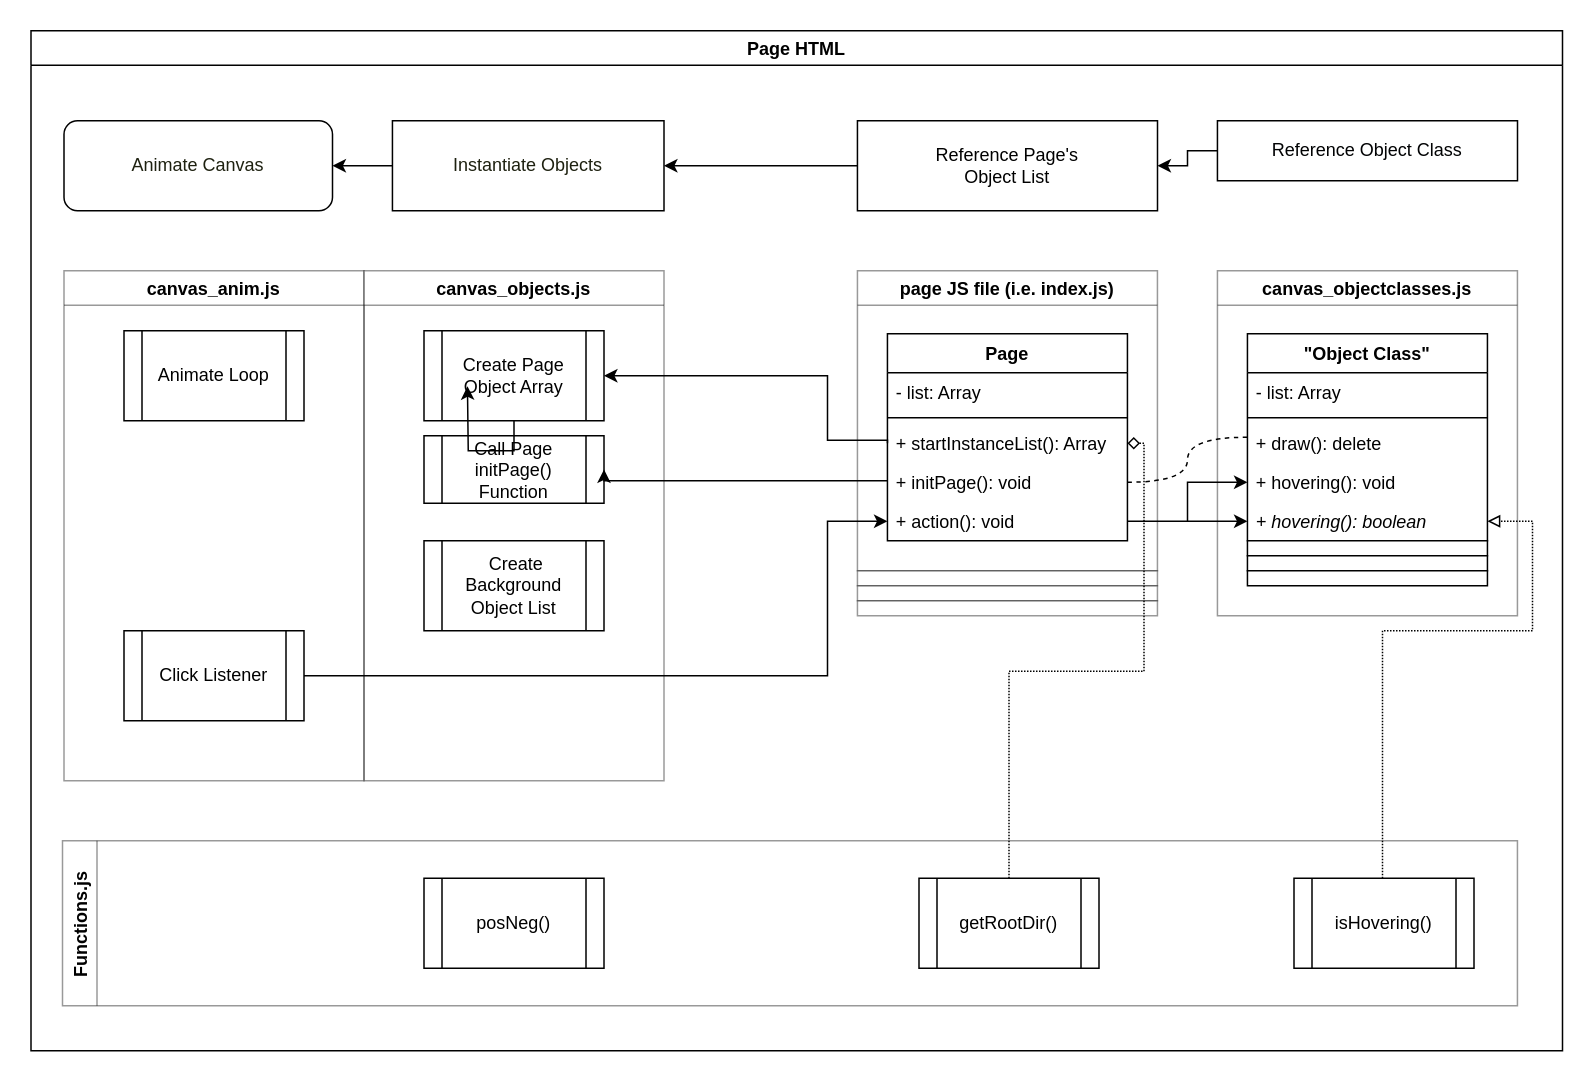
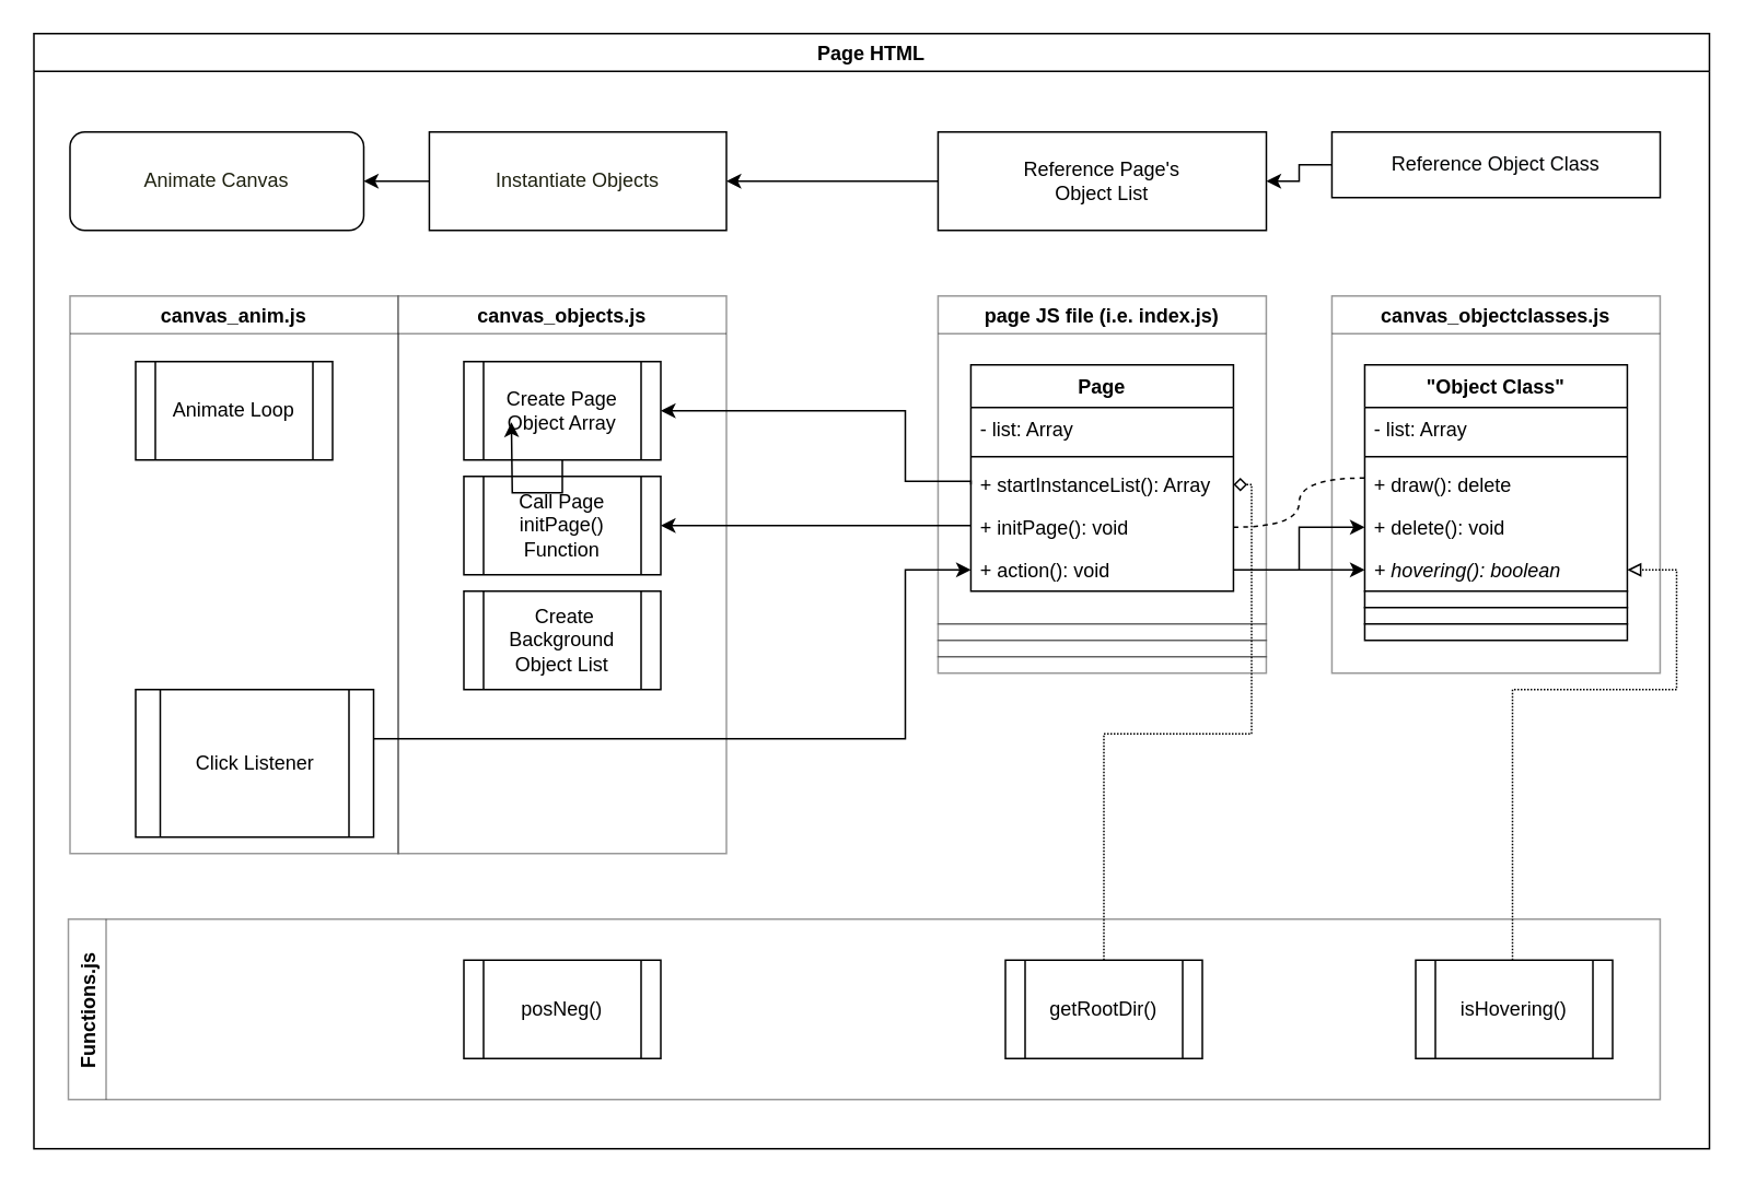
  <mxCell id="0" />
  <mxCell id="1" parent="0" />
  <mxCell id="2" value="Page HTML" style="swimlane;" parent="1" vertex="1"><mxGeometry x="20" y="20" width="1021" height="680" as="geometry" /></mxCell>
  <mxCell id="3" value="page JS file (i.e. index.js)" style="swimlane;startSize=23;rounded=0;opacity=40;" parent="2" vertex="1"><mxGeometry x="550.96" y="160" width="200" height="200" as="geometry" /></mxCell>
  <mxCell id="4" value="Page" style="swimlane;fontStyle=1;align=center;verticalAlign=top;childLayout=stackLayout;horizontal=1;startSize=26;horizontalStack=0;resizeParent=1;resizeParentMax=0;resizeLast=0;collapsible=1;marginBottom=0;" parent="3" vertex="1"><mxGeometry x="20" y="42" width="160" height="138" as="geometry" /></mxCell>
  <mxCell id="5" value="- list: Array" style="text;strokeColor=none;fillColor=none;align=left;verticalAlign=top;spacingLeft=4;spacingRight=4;overflow=hidden;rotatable=0;points=[[0,0.5],[1,0.5]];portConstraint=eastwest;" parent="4" vertex="1"><mxGeometry y="26" width="160" height="26" as="geometry" /></mxCell>
  <mxCell id="6" value="" style="line;strokeWidth=1;fillColor=none;align=left;verticalAlign=middle;spacingTop=-1;spacingLeft=3;spacingRight=3;rotatable=0;labelPosition=right;points=[];portConstraint=eastwest;" parent="4" vertex="1"><mxGeometry y="52" width="160" height="8" as="geometry" /></mxCell>
  <mxCell id="7" value="+ startInstanceList(): Array" style="text;strokeColor=none;fillColor=none;align=left;verticalAlign=top;spacingLeft=4;spacingRight=4;overflow=hidden;rotatable=0;points=[[0,0.5],[1,0.5]];portConstraint=eastwest;" parent="4" vertex="1"><mxGeometry y="60" width="160" height="26" as="geometry" /></mxCell>
  <mxCell id="8" value="+ initPage(): void" style="text;strokeColor=none;fillColor=none;align=left;verticalAlign=top;spacingLeft=4;spacingRight=4;overflow=hidden;rotatable=0;points=[[0,0.5],[1,0.5]];portConstraint=eastwest;" parent="4" vertex="1"><mxGeometry y="86" width="160" height="26" as="geometry" /></mxCell>
  <mxCell id="9" value="+ action(): void" style="text;strokeColor=none;fillColor=none;align=left;verticalAlign=top;spacingLeft=4;spacingRight=4;overflow=hidden;rotatable=0;points=[[0,0.5],[1,0.5]];portConstraint=eastwest;" parent="4" vertex="1"><mxGeometry y="112" width="160" height="26" as="geometry" /></mxCell>
  <mxCell id="10" value="canvas_anim.js" style="swimlane;strokeColor=default;opacity=40;rounded=0;" parent="2" vertex="1"><mxGeometry x="22" y="160" width="200" height="340" as="geometry"><mxRectangle x="240" y="400" width="120" height="23" as="alternateBounds" /></mxGeometry></mxCell>
- <mxCell id="11" value="Click Listener" style="shape=process;whiteSpace=wrap;html=1;backgroundOutline=1;" parent="10" vertex="1"><mxGeometry x="40" y="240" width="120" height="60" as="geometry" /></mxCell>
+ <mxCell id="11" value="Click Listener" style="shape=process;whiteSpace=wrap;html=1;backgroundOutline=1;" parent="10" vertex="1"><mxGeometry x="40" y="240" width="145" height="90" as="geometry" /></mxCell>
  <mxCell id="12" value="Animate Loop" style="shape=process;whiteSpace=wrap;html=1;backgroundOutline=1;" parent="10" vertex="1"><mxGeometry x="40" y="40" width="120" height="60" as="geometry" /></mxCell>
  <mxCell id="13" value="canvas_objects.js" style="swimlane;strokeColor=default;opacity=40;rounded=0;" parent="2" vertex="1"><mxGeometry x="222" y="160" width="200" height="340" as="geometry" /></mxCell>
  <mxCell id="14" value="&amp;nbsp;Create Background&lt;br&gt;Object List" style="shape=process;whiteSpace=wrap;html=1;backgroundOutline=1;" parent="13" vertex="1"><mxGeometry x="40" y="180" width="120" height="60" as="geometry" /></mxCell>
  <mxCell id="15" value="Create Page Object Array" style="shape=process;whiteSpace=wrap;html=1;backgroundOutline=1;" parent="13" vertex="1"><mxGeometry x="40" y="40" width="120" height="60" as="geometry" /></mxCell>
- <mxCell id="16" value="Call Page initPage() Function" style="shape=process;whiteSpace=wrap;html=1;backgroundOutline=1;" parent="13" vertex="1"><mxGeometry x="40" y="110" width="120" height="45" as="geometry" /></mxCell>
+ <mxCell id="16" value="Call Page initPage() Function" style="shape=process;whiteSpace=wrap;html=1;backgroundOutline=1;" parent="13" vertex="1"><mxGeometry x="40" y="110" width="120" height="60" as="geometry" /></mxCell>
  <mxCell id="17" style="edgeStyle=orthogonalEdgeStyle;rounded=0;orthogonalLoop=1;jettySize=auto;html=1;entryX=1;entryY=0.5;entryDx=0;entryDy=0;endArrow=classic;endFill=1;" parent="2" source="15" edge="1"><mxGeometry relative="1" as="geometry"><mxPoint x="290.96" y="237" as="targetPoint" /></mxGeometry></mxCell>
  <mxCell id="18" value="" style="edgeStyle=orthogonalEdgeStyle;rounded=0;orthogonalLoop=1;jettySize=auto;html=1;endArrow=classic;endFill=1;exitX=0;exitY=0.5;exitDx=0;exitDy=0;" parent="2" source="7" target="15" edge="1"><mxGeometry relative="1" as="geometry"><mxPoint x="530.96" y="230" as="sourcePoint" /><Array as="points"><mxPoint x="530.96" y="273" /><mxPoint x="530.96" y="230" /></Array></mxGeometry></mxCell>
  <mxCell id="19" value="canvas_objectclasses.js" style="swimlane;rounded=0;opacity=40;" parent="2" vertex="1"><mxGeometry x="790.96" y="160" width="200" height="230" as="geometry" /></mxCell>
  <mxCell id="20" value="&quot;Object Class&quot;" style="swimlane;fontStyle=1;align=center;verticalAlign=top;childLayout=stackLayout;horizontal=1;startSize=26;horizontalStack=0;resizeParent=1;resizeParentMax=0;resizeLast=0;collapsible=1;marginBottom=0;" parent="19" vertex="1"><mxGeometry x="20" y="42" width="160" height="138" as="geometry" /></mxCell>
  <mxCell id="21" value="- list: Array" style="text;strokeColor=none;fillColor=none;align=left;verticalAlign=top;spacingLeft=4;spacingRight=4;overflow=hidden;rotatable=0;points=[[0,0.5],[1,0.5]];portConstraint=eastwest;" parent="20" vertex="1"><mxGeometry y="26" width="160" height="26" as="geometry" /></mxCell>
  <mxCell id="22" value="" style="line;strokeWidth=1;fillColor=none;align=left;verticalAlign=middle;spacingTop=-1;spacingLeft=3;spacingRight=3;rotatable=0;labelPosition=right;points=[];portConstraint=eastwest;" parent="20" vertex="1"><mxGeometry y="52" width="160" height="8" as="geometry" /></mxCell>
  <mxCell id="23" value="+ draw(): delete" style="text;strokeColor=none;fillColor=none;align=left;verticalAlign=top;spacingLeft=4;spacingRight=4;overflow=hidden;rotatable=0;points=[[0,0.5],[1,0.5]];portConstraint=eastwest;" parent="20" vertex="1"><mxGeometry y="60" width="160" height="26" as="geometry" /></mxCell>
- <mxCell id="24" value="+ hovering(): void" style="text;strokeColor=none;fillColor=none;align=left;verticalAlign=top;spacingLeft=4;spacingRight=4;overflow=hidden;rotatable=0;points=[[0,0.5],[1,0.5]];portConstraint=eastwest;" parent="20" vertex="1"><mxGeometry y="86" width="160" height="26" as="geometry" /></mxCell>
+ <mxCell id="24" value="+ delete(): void" style="text;strokeColor=none;fillColor=none;align=left;verticalAlign=top;spacingLeft=4;spacingRight=4;overflow=hidden;rotatable=0;points=[[0,0.5],[1,0.5]];portConstraint=eastwest;" parent="20" vertex="1"><mxGeometry y="86" width="160" height="26" as="geometry" /></mxCell>
  <mxCell id="25" value="+ hovering(): boolean" style="text;strokeColor=none;fillColor=none;align=left;verticalAlign=top;spacingLeft=4;spacingRight=4;overflow=hidden;rotatable=0;points=[[0,0.5],[1,0.5]];portConstraint=eastwest;fontStyle=2" parent="20" vertex="1"><mxGeometry y="112" width="160" height="26" as="geometry" /></mxCell>
  <mxCell id="26" value="" style="rounded=0;whiteSpace=wrap;html=1;fontColor=#7EA6E0;" parent="19" vertex="1"><mxGeometry x="20" y="180" width="160" height="10" as="geometry" /></mxCell>
  <mxCell id="27" value="" style="rounded=0;whiteSpace=wrap;html=1;fontColor=#7EA6E0;" parent="19" vertex="1"><mxGeometry x="20" y="190" width="160" height="10" as="geometry" /></mxCell>
  <mxCell id="28" value="" style="rounded=0;whiteSpace=wrap;html=1;fontColor=#7EA6E0;" parent="19" vertex="1"><mxGeometry x="20" y="200" width="160" height="10" as="geometry" /></mxCell>
  <mxCell id="29" style="edgeStyle=orthogonalEdgeStyle;rounded=0;orthogonalLoop=1;jettySize=auto;html=1;endArrow=classic;endFill=1;entryX=0;entryY=0.5;entryDx=0;entryDy=0;" parent="2" source="11" target="9" edge="1"><mxGeometry relative="1" as="geometry"><mxPoint x="440.96" y="390" as="targetPoint" /><Array as="points"><mxPoint x="530.96" y="430" /><mxPoint x="530.96" y="327" /></Array></mxGeometry></mxCell>
  <mxCell id="30" style="edgeStyle=orthogonalEdgeStyle;rounded=0;orthogonalLoop=1;jettySize=auto;html=1;entryX=1;entryY=0.5;entryDx=0;entryDy=0;" parent="2" source="8" target="16" edge="1"><mxGeometry relative="1" as="geometry"><Array as="points"><mxPoint x="570.96" y="300" /><mxPoint x="570.96" y="300" /></Array></mxGeometry></mxCell>
  <mxCell id="31" style="edgeStyle=orthogonalEdgeStyle;rounded=0;orthogonalLoop=1;jettySize=auto;html=1;entryX=0;entryY=0.5;entryDx=0;entryDy=0;" parent="2" source="9" target="24" edge="1"><mxGeometry relative="1" as="geometry" /></mxCell>
  <mxCell id="32" style="rounded=0;orthogonalLoop=1;jettySize=auto;html=1;entryX=1;entryY=0.5;entryDx=0;entryDy=0;dashed=1;endArrow=none;endFill=0;edgeStyle=orthogonalEdgeStyle;elbow=vertical;curved=1;" parent="2" source="20" target="8" edge="1"><mxGeometry relative="1" as="geometry" /></mxCell>
  <mxCell id="33" style="rounded=0;orthogonalLoop=1;jettySize=auto;html=1;entryX=0;entryY=0.5;entryDx=0;entryDy=0;endArrow=classic;endFill=1;elbow=vertical;" parent="2" target="25" edge="1"><mxGeometry relative="1" as="geometry"><mxPoint x="770.96" y="327" as="sourcePoint" /></mxGeometry></mxCell>
  <mxCell id="34" value="Functions.js" style="swimlane;horizontal=0;rounded=0;opacity=40;" parent="2" vertex="1"><mxGeometry x="21" y="540" width="969.96" height="110" as="geometry" /></mxCell>
  <mxCell id="35" value="posNeg()" style="shape=process;whiteSpace=wrap;html=1;backgroundOutline=1;" parent="34" vertex="1"><mxGeometry x="241" y="25" width="120" height="60" as="geometry" /></mxCell>
  <mxCell id="36" value="isHovering()&lt;span style=&quot;color: rgba(0, 0, 0, 0); font-family: monospace; font-size: 0px; text-align: start;&quot;&gt;%3CmxGraphModel%3E%3Croot%3E%3CmxCell%20id%3D%220%22%2F%3E%3CmxCell%20id%3D%221%22%20parent%3D%220%22%2F%3E%3CmxCell%20id%3D%222%22%20value%3D%22posNeg()%22%20style%3D%22shape%3Dprocess%3BwhiteSpace%3Dwrap%3Bhtml%3D1%3BbackgroundOutline%3D1%3B%22%20vertex%3D%221%22%20parent%3D%221%22%3E%3CmxGeometry%20x%3D%22160%22%20y%3D%22520%22%20width%3D%22120%22%20height%3D%2260%22%20as%3D%22geometry%22%2F%3E%3C%2FmxCell%3E%3C%2Froot%3E%3C%2FmxGraphModel%3E&lt;/span&gt;" style="shape=process;whiteSpace=wrap;html=1;backgroundOutline=1;" parent="34" vertex="1"><mxGeometry x="821" y="25" width="120" height="60" as="geometry" /></mxCell>
  <mxCell id="37" value="getRootDir()" style="shape=process;whiteSpace=wrap;html=1;backgroundOutline=1;" parent="34" vertex="1"><mxGeometry x="571" y="25" width="120" height="60" as="geometry" /></mxCell>
  <mxCell id="38" style="edgeStyle=orthogonalEdgeStyle;rounded=0;orthogonalLoop=1;jettySize=auto;html=1;entryX=1;entryY=0.5;entryDx=0;entryDy=0;endArrow=block;endFill=0;elbow=vertical;dashed=1;dashPattern=1 1;" parent="2" source="36" target="25" edge="1"><mxGeometry relative="1" as="geometry"><Array as="points"><mxPoint x="900.96" y="400" /><mxPoint x="1000.96" y="400" /><mxPoint x="1000.96" y="327" /></Array></mxGeometry></mxCell>
  <mxCell id="39" value="" style="rounded=0;whiteSpace=wrap;html=1;fontColor=#7EA6E0;opacity=40;" parent="2" vertex="1"><mxGeometry x="550.96" y="360" width="200" height="10" as="geometry" /></mxCell>
  <mxCell id="40" value="" style="rounded=0;whiteSpace=wrap;html=1;fontColor=#7EA6E0;opacity=40;" parent="2" vertex="1"><mxGeometry x="550.96" y="370" width="200" height="10" as="geometry" /></mxCell>
  <mxCell id="41" value="" style="rounded=0;whiteSpace=wrap;html=1;fontColor=#7EA6E0;opacity=40;" parent="2" vertex="1"><mxGeometry x="550.96" y="380" width="200" height="10" as="geometry" /></mxCell>
  <mxCell id="42" value="&lt;font color=&quot;#1e2110&quot;&gt;Animate Canvas&lt;/font&gt;" style="whiteSpace=wrap;html=1;labelBackgroundColor=none;fontColor=#7EA6E0;rounded=1;" parent="2" vertex="1"><mxGeometry x="22" y="60" width="179" height="60" as="geometry" /></mxCell>
  <mxCell id="43" value="" style="edgeStyle=orthogonalEdgeStyle;rounded=0;orthogonalLoop=1;jettySize=auto;html=1;fontColor=#000000;endArrow=classic;endFill=1;elbow=vertical;" parent="2" source="44" target="42" edge="1"><mxGeometry relative="1" as="geometry" /></mxCell>
  <mxCell id="44" value="&lt;font color=&quot;#1e2110&quot;&gt;Instantiate Objects&lt;/font&gt;" style="rounded=0;whiteSpace=wrap;html=1;labelBackgroundColor=none;fontColor=#7EA6E0;" parent="2" vertex="1"><mxGeometry x="240.96" y="60" width="181.04" height="60" as="geometry" /></mxCell>
  <mxCell id="45" value="" style="edgeStyle=orthogonalEdgeStyle;rounded=0;orthogonalLoop=1;jettySize=auto;html=1;fontColor=#000000;endArrow=classic;endFill=1;elbow=vertical;" parent="2" source="46" target="44" edge="1"><mxGeometry relative="1" as="geometry" /></mxCell>
  <mxCell id="46" value="&lt;font color=&quot;#000000&quot;&gt;Reference Page's&lt;br&gt;Object List&lt;/font&gt;" style="rounded=0;whiteSpace=wrap;html=1;labelBackgroundColor=none;fontColor=#7EA6E0;" parent="2" vertex="1"><mxGeometry x="550.96" y="60" width="200.04" height="60" as="geometry" /></mxCell>
  <mxCell id="47" value="" style="edgeStyle=orthogonalEdgeStyle;rounded=0;orthogonalLoop=1;jettySize=auto;html=1;fontColor=#000000;endArrow=classic;endFill=1;elbow=vertical;" parent="2" source="48" target="46" edge="1"><mxGeometry relative="1" as="geometry" /></mxCell>
  <mxCell id="48" value="&lt;font color=&quot;#010203&quot;&gt;Reference Object Class&lt;/font&gt;" style="rounded=0;whiteSpace=wrap;html=1;labelBackgroundColor=none;fontColor=#7EA6E0;" parent="2" vertex="1"><mxGeometry x="790.96" y="60" width="200.04" height="40" as="geometry" /></mxCell>
  <mxCell id="49" style="edgeStyle=orthogonalEdgeStyle;rounded=0;orthogonalLoop=1;jettySize=auto;html=1;dashed=1;dashPattern=1 1;endArrow=diamond;endFill=0;" parent="2" source="37" target="7" edge="1"><mxGeometry relative="1" as="geometry"><Array as="points"><mxPoint x="652" y="427" /><mxPoint x="742" y="427" /><mxPoint x="742" y="275" /></Array></mxGeometry></mxCell>
